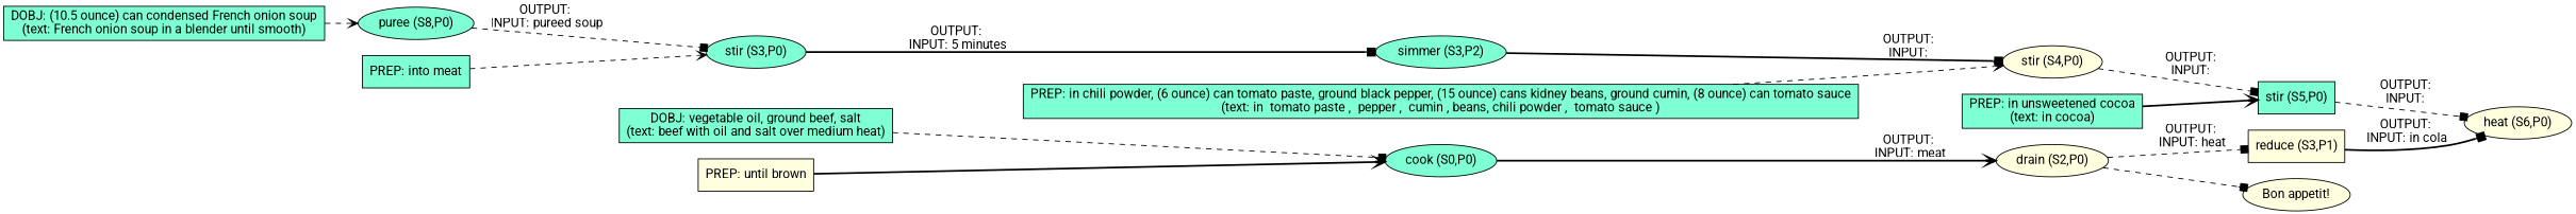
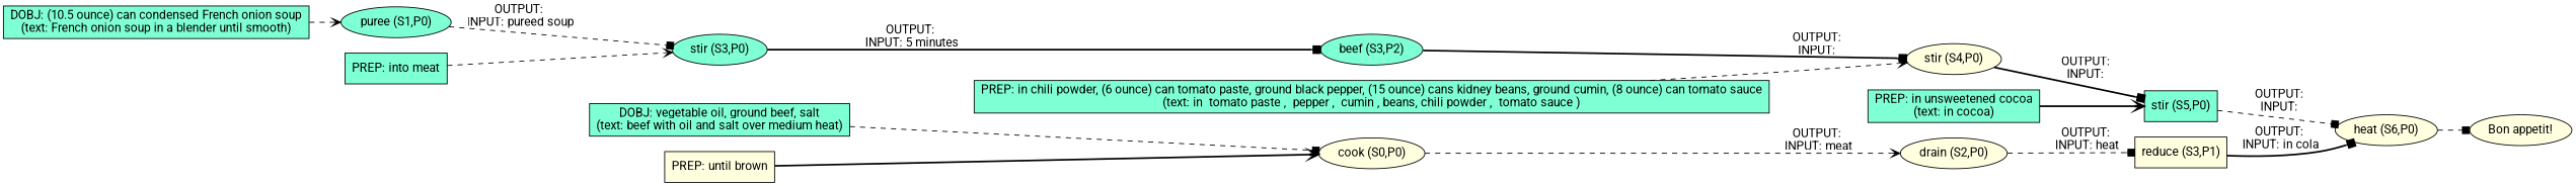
  digraph {
    fontname=Roboto
    rankdir=LR
    node [fillcolor=aquamarine fontname=Roboto shape=oval style=filled]
    edge [arrowhead=box fontname=Roboto style=dashed]
-   n1 [label="cook (S0,P0)"]
+   n1 [fillcolor=lightyellow label="cook (S0,P0)"]
    n2 [fillcolor=lightyellow label="drain (S2,P0)"]
    n3 [fillcolor=lightyellow label="reduce (S3,P1)" shape=box]
-   n4 [label="puree (S8,P0)"]
+   n4 [label="puree (S1,P0)"]
    n5 [label="stir (S3,P0)"]
-   n6 [label="simmer (S3,P2)"]
+   n6 [label="beef (S3,P2)"]
    n7 [fillcolor=lightyellow label="heat (S6,P0)"]
    n8 [fillcolor=lightyellow label="stir (S4,P0)"]
    n9 [label="stir (S5,P0)" shape=box]
    n10 [fillcolor=lightyellow label="Bon appetit!"]
    n11 [label="DOBJ: (10.5 ounce) can condensed French onion soup\n(text: French onion soup in a blender until smooth)" shape=box]
    n12 [label="DOBJ: vegetable oil, ground beef, salt\n(text: beef with oil and salt over medium heat)" shape=box]
    n13 [fillcolor=lightyellow label="PREP: until brown" shape=box]
    n14 [label="PREP: into meat" shape=box]
    n15 [label="PREP: in chili powder, (6 ounce) can tomato paste, ground black pepper, (15 ounce) cans kidney beans, ground cumin, (8 ounce) can tomato sauce\n(text: in  tomato paste ,  pepper ,  cumin , beans, chili powder ,  tomato sauce )" shape=box]
    n16 [label="PREP: in unsweetened cocoa\n(text: in cocoa)" shape=box]
-   n1 -> n2 [arrowhead=vee label="OUTPUT: \nINPUT: meat" style=bold]
+   n1 -> n2 [arrowhead=vee label="OUTPUT: \nINPUT: meat"]
    n2 -> n3 [label="OUTPUT: \nINPUT: heat"]
    n3 -> n7 [label="OUTPUT: \nINPUT: in cola" style=bold]
    n4 -> n5 [label="OUTPUT: \nINPUT: pureed soup"]
    n5 -> n6 [label="OUTPUT: \nINPUT: 5 minutes" style=bold]
    n6 -> n8 [label="OUTPUT: \nINPUT: " style=bold]
-   n2 -> n10
-   n8 -> n9 [label="OUTPUT: \nINPUT: "]
+   n7 -> n10
+   n8 -> n9 [label="OUTPUT: \nINPUT: " style=bold]
    n9 -> n7 [label="OUTPUT: \nINPUT: "]
    n11 -> n4 [arrowhead=vee]
    n12 -> n1
    n13 -> n1 [arrowhead=vee style=bold]
    n14 -> n5 [arrowhead=vee]
    n15 -> n8 [arrowhead=vee]
    n16 -> n9 [arrowhead=vee style=bold]
  }
